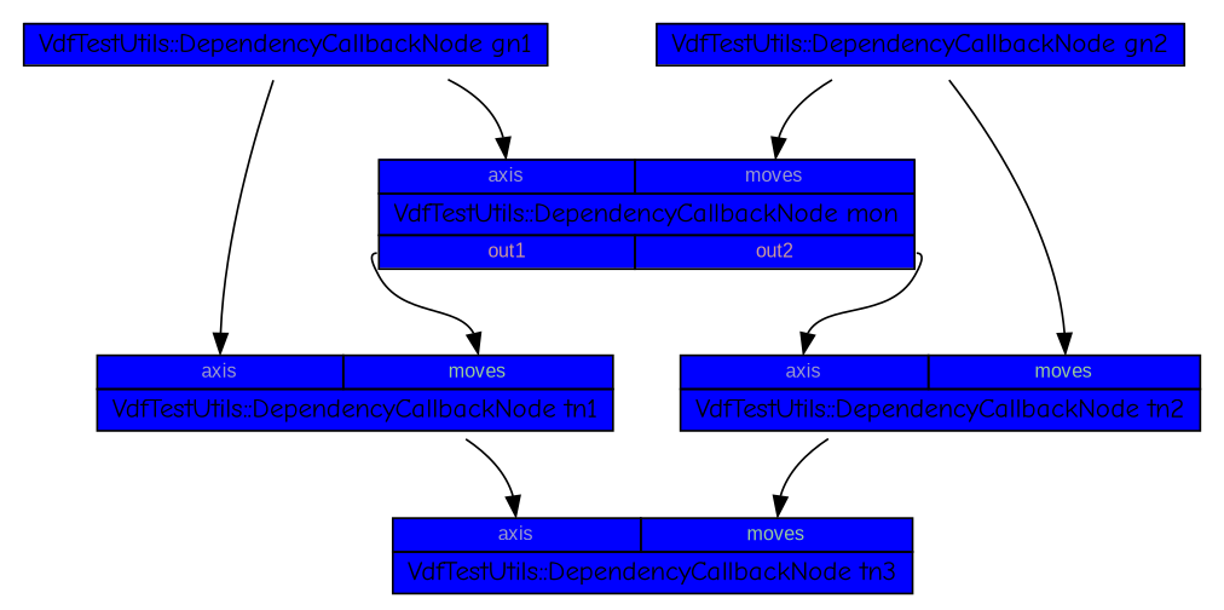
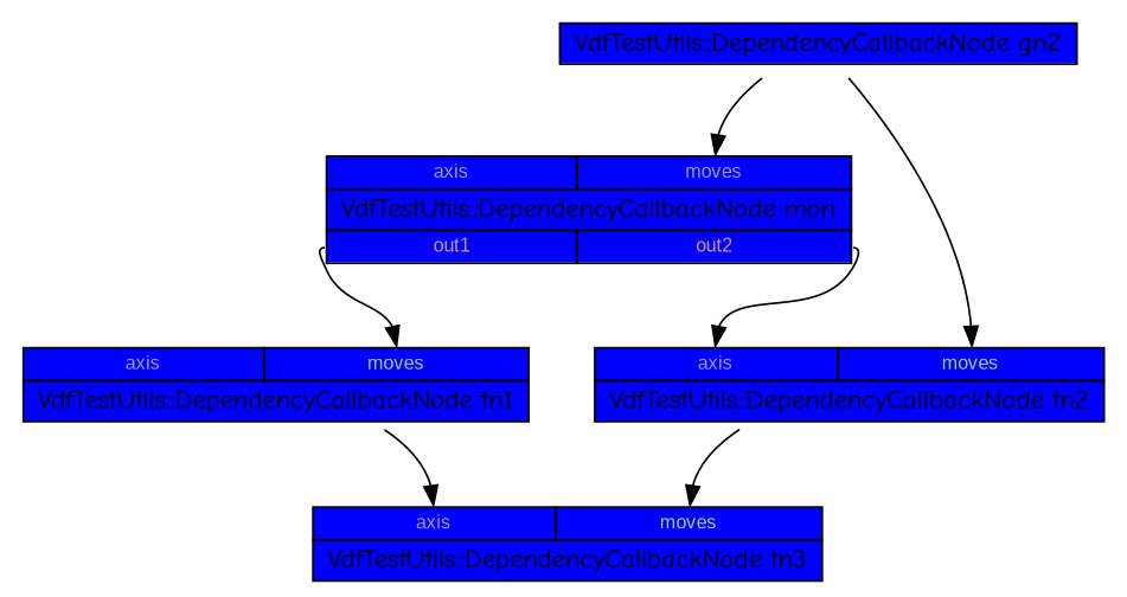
  digraph {
    rankdir=TB
    fontname="Comic Neue"
    node [shape=plaintext fontname="Comic Neue"]
    edge [headport="axis:n" fontname="Comic Neue"]
-   n1 [label=< 		<TABLE BORDER="0" CELLBORDER="1" CELLSPACING="0" BGCOLOR="blue"> 			<TR><TD COLSPAN="1"> VdfTestUtils::DependencyCallbackNode gn1 </TD></TR> 		</TABLE>>]
    n2 [label=< 		<TABLE BORDER="0" CELLBORDER="1" CELLSPACING="0" BGCOLOR="blue"> 			<TR><TD PORT="axis" COLSPAN="1"><FONT POINT-SIZE="10" FACE="Arial" COLOR="#9999cc">axis</FONT></TD><TD PORT="moves" COLSPAN="1"><FONT POINT-SIZE="10" FACE="Arial" COLOR="#9999cc">moves</FONT></TD></TR> 			<TR><TD COLSPAN="2"> VdfTestUtils::DependencyCallbackNode mon </TD></TR> 			<TR><TD PORT="out1" COLSPAN="1"><FONT POINT-SIZE="10" FACE="Arial" COLOR="#cc9999">out1</FONT></TD><TD PORT="out2" COLSPAN="1"><FONT POINT-SIZE="10" FACE="Arial" COLOR="#cc9999">out2</FONT></TD></TR> 		</TABLE>>]
    n3 [label=< 		<TABLE BORDER="0" CELLBORDER="1" CELLSPACING="0" BGCOLOR="blue"> 			<TR><TD PORT="axis" COLSPAN="1"><FONT POINT-SIZE="10" FACE="Arial" COLOR="#9999cc">axis</FONT></TD><TD PORT="moves" COLSPAN="1"><FONT POINT-SIZE="10" FACE="Arial" COLOR="#99cc99">moves</FONT></TD></TR> 			<TR><TD COLSPAN="2"> VdfTestUtils::DependencyCallbackNode tn1 </TD></TR> 		</TABLE>>]
    n4 [label=< 		<TABLE BORDER="0" CELLBORDER="1" CELLSPACING="0" BGCOLOR="blue"> 			<TR><TD COLSPAN="1"> VdfTestUtils::DependencyCallbackNode gn2 </TD></TR> 		</TABLE>>]
    n5 [label=< 		<TABLE BORDER="0" CELLBORDER="1" CELLSPACING="0" BGCOLOR="blue"> 			<TR><TD PORT="axis" COLSPAN="1"><FONT POINT-SIZE="10" FACE="Arial" COLOR="#9999cc">axis</FONT></TD><TD PORT="moves" COLSPAN="1"><FONT POINT-SIZE="10" FACE="Arial" COLOR="#99cc99">moves</FONT></TD></TR> 			<TR><TD COLSPAN="2"> VdfTestUtils::DependencyCallbackNode tn2 </TD></TR> 		</TABLE>>]
    n6 [label=< 		<TABLE BORDER="0" CELLBORDER="1" CELLSPACING="0" BGCOLOR="blue"> 			<TR><TD PORT="axis" COLSPAN="1"><FONT POINT-SIZE="10" FACE="Arial" COLOR="#9999cc">axis</FONT></TD><TD PORT="moves" COLSPAN="1"><FONT POINT-SIZE="10" FACE="Arial" COLOR="#99cc99">moves</FONT></TD></TR> 			<TR><TD COLSPAN="2"> VdfTestUtils::DependencyCallbackNode tn3 </TD></TR> 		</TABLE>>]
-   n1 -> n2
-   n1 -> n3
    n2 -> n3 [headport="moves:n" tailport=out1]
    n2 -> n5 [tailport=out2]
    n3 -> n6
    n4 -> n2 [headport="moves:n"]
    n4 -> n5 [headport="moves:n"]
    n5 -> n6 [headport="moves:n"]
  }
